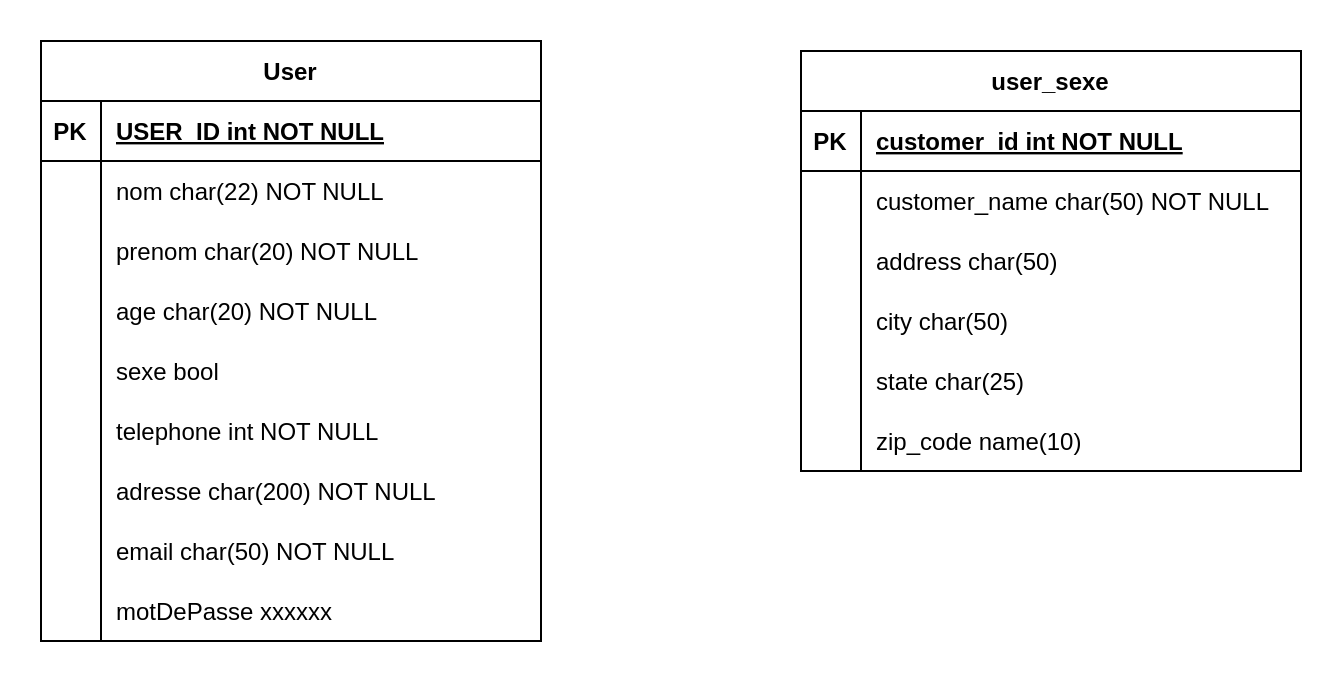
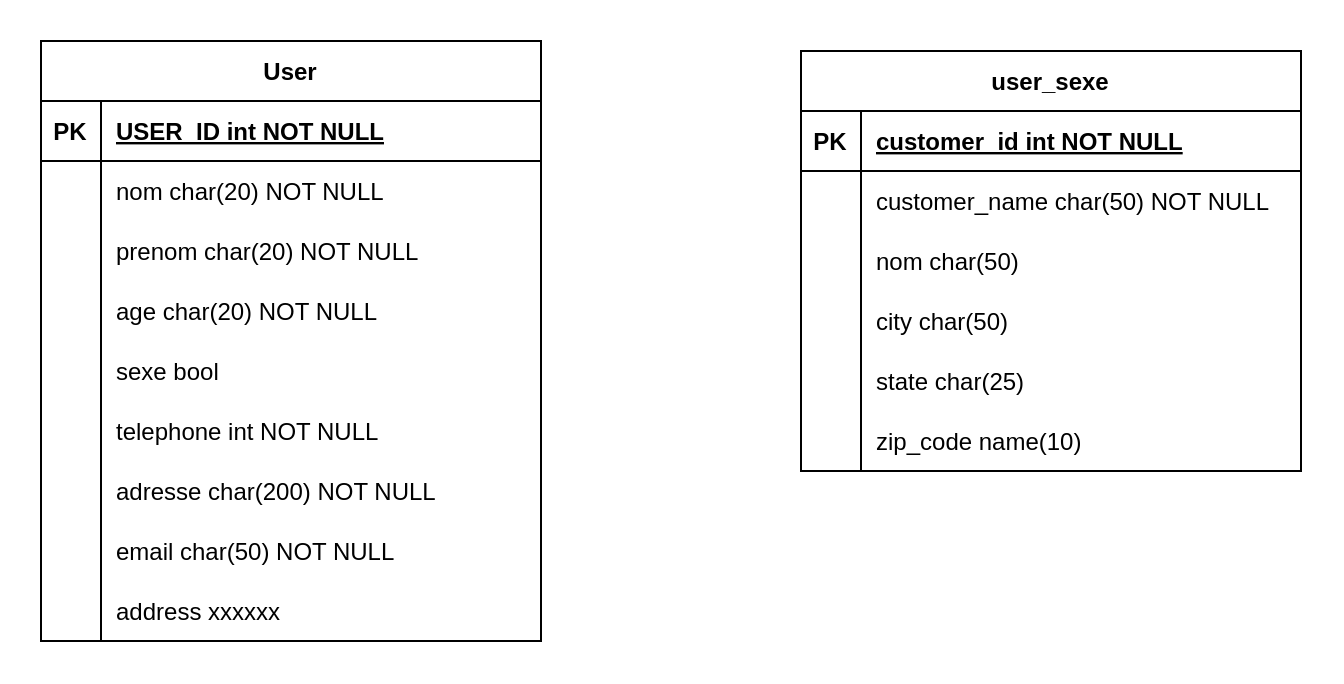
  <mxCell id="0" />
  <mxCell id="1" parent="0" />
  <mxCell id="2" value="user_sexe" style="shape=table;startSize=30;container=1;collapsible=1;childLayout=tableLayout;fixedRows=1;rowLines=0;fontStyle=1;align=center;resizeLast=1;" parent="1" vertex="1"><mxGeometry x="400" y="25" width="250" height="210.0" as="geometry" /></mxCell>
  <mxCell id="3" value="" style="shape=tableRow;horizontal=0;startSize=0;swimlaneHead=0;swimlaneBody=0;fillColor=none;collapsible=0;dropTarget=0;points=[[0,0.5],[1,0.5]];portConstraint=eastwest;strokeColor=inherit;top=0;left=0;right=0;bottom=1;" parent="2" vertex="1"><mxGeometry y="30" width="250" height="30" as="geometry" /></mxCell>
  <mxCell id="4" value="PK" style="shape=partialRectangle;overflow=hidden;connectable=0;fillColor=none;strokeColor=inherit;top=0;left=0;bottom=0;right=0;fontStyle=1;" parent="3" vertex="1"><mxGeometry width="30" height="30" as="geometry"><mxRectangle width="30" height="30" as="alternateBounds" /></mxGeometry></mxCell>
  <mxCell id="5" value="customer_id int NOT NULL " style="shape=partialRectangle;overflow=hidden;connectable=0;fillColor=none;align=left;strokeColor=inherit;top=0;left=0;bottom=0;right=0;spacingLeft=6;fontStyle=5;" parent="3" vertex="1"><mxGeometry x="30" width="220" height="30" as="geometry"><mxRectangle width="220" height="30" as="alternateBounds" /></mxGeometry></mxCell>
  <mxCell id="6" value="" style="shape=tableRow;horizontal=0;startSize=0;swimlaneHead=0;swimlaneBody=0;fillColor=none;collapsible=0;dropTarget=0;points=[[0,0.5],[1,0.5]];portConstraint=eastwest;strokeColor=inherit;top=0;left=0;right=0;bottom=0;" parent="2" vertex="1"><mxGeometry y="60" width="250" height="30" as="geometry" /></mxCell>
  <mxCell id="7" value="" style="shape=partialRectangle;overflow=hidden;connectable=0;fillColor=none;strokeColor=inherit;top=0;left=0;bottom=0;right=0;" parent="6" vertex="1"><mxGeometry width="30" height="30" as="geometry"><mxRectangle width="30" height="30" as="alternateBounds" /></mxGeometry></mxCell>
  <mxCell id="8" value="customer_name char(50) NOT NULL" style="shape=partialRectangle;overflow=hidden;connectable=0;fillColor=none;align=left;strokeColor=inherit;top=0;left=0;bottom=0;right=0;spacingLeft=6;" parent="6" vertex="1"><mxGeometry x="30" width="220" height="30" as="geometry"><mxRectangle width="220" height="30" as="alternateBounds" /></mxGeometry></mxCell>
  <mxCell id="9" value="" style="shape=tableRow;horizontal=0;startSize=0;swimlaneHead=0;swimlaneBody=0;fillColor=none;collapsible=0;dropTarget=0;points=[[0,0.5],[1,0.5]];portConstraint=eastwest;strokeColor=inherit;top=0;left=0;right=0;bottom=0;" parent="2" vertex="1"><mxGeometry y="90" width="250" height="30" as="geometry" /></mxCell>
  <mxCell id="10" value="" style="shape=partialRectangle;overflow=hidden;connectable=0;fillColor=none;strokeColor=inherit;top=0;left=0;bottom=0;right=0;" parent="9" vertex="1"><mxGeometry width="30" height="30" as="geometry"><mxRectangle width="30" height="30" as="alternateBounds" /></mxGeometry></mxCell>
- <mxCell id="11" value="address char(50)" style="shape=partialRectangle;overflow=hidden;connectable=0;fillColor=none;align=left;strokeColor=inherit;top=0;left=0;bottom=0;right=0;spacingLeft=6;" parent="9" vertex="1"><mxGeometry x="30" width="220" height="30" as="geometry"><mxRectangle width="220" height="30" as="alternateBounds" /></mxGeometry></mxCell>
+ <mxCell id="11" value="nom char(50)" style="shape=partialRectangle;overflow=hidden;connectable=0;fillColor=none;align=left;strokeColor=inherit;top=0;left=0;bottom=0;right=0;spacingLeft=6;" parent="9" vertex="1"><mxGeometry x="30" width="220" height="30" as="geometry"><mxRectangle width="220" height="30" as="alternateBounds" /></mxGeometry></mxCell>
  <mxCell id="12" value="" style="shape=tableRow;horizontal=0;startSize=0;swimlaneHead=0;swimlaneBody=0;fillColor=none;collapsible=0;dropTarget=0;points=[[0,0.5],[1,0.5]];portConstraint=eastwest;strokeColor=inherit;top=0;left=0;right=0;bottom=0;" parent="2" vertex="1"><mxGeometry y="120" width="250" height="30" as="geometry" /></mxCell>
  <mxCell id="13" value="" style="shape=partialRectangle;overflow=hidden;connectable=0;fillColor=none;strokeColor=inherit;top=0;left=0;bottom=0;right=0;" parent="12" vertex="1"><mxGeometry width="30" height="30" as="geometry"><mxRectangle width="30" height="30" as="alternateBounds" /></mxGeometry></mxCell>
  <mxCell id="14" value="city char(50)" style="shape=partialRectangle;overflow=hidden;connectable=0;fillColor=none;align=left;strokeColor=inherit;top=0;left=0;bottom=0;right=0;spacingLeft=6;" parent="12" vertex="1"><mxGeometry x="30" width="220" height="30" as="geometry"><mxRectangle width="220" height="30" as="alternateBounds" /></mxGeometry></mxCell>
  <mxCell id="15" value="" style="shape=tableRow;horizontal=0;startSize=0;swimlaneHead=0;swimlaneBody=0;fillColor=none;collapsible=0;dropTarget=0;points=[[0,0.5],[1,0.5]];portConstraint=eastwest;strokeColor=inherit;top=0;left=0;right=0;bottom=0;" parent="2" vertex="1"><mxGeometry y="150" width="250" height="30" as="geometry" /></mxCell>
  <mxCell id="16" value="" style="shape=partialRectangle;overflow=hidden;connectable=0;fillColor=none;strokeColor=inherit;top=0;left=0;bottom=0;right=0;" parent="15" vertex="1"><mxGeometry width="30" height="30" as="geometry"><mxRectangle width="30" height="30" as="alternateBounds" /></mxGeometry></mxCell>
  <mxCell id="17" value="state char(25)" style="shape=partialRectangle;overflow=hidden;connectable=0;fillColor=none;align=left;strokeColor=inherit;top=0;left=0;bottom=0;right=0;spacingLeft=6;" parent="15" vertex="1"><mxGeometry x="30" width="220" height="30" as="geometry"><mxRectangle width="220" height="30" as="alternateBounds" /></mxGeometry></mxCell>
  <mxCell id="18" value="" style="shape=tableRow;horizontal=0;startSize=0;swimlaneHead=0;swimlaneBody=0;fillColor=none;collapsible=0;dropTarget=0;points=[[0,0.5],[1,0.5]];portConstraint=eastwest;strokeColor=inherit;top=0;left=0;right=0;bottom=0;" parent="2" vertex="1"><mxGeometry y="180" width="250" height="30" as="geometry" /></mxCell>
  <mxCell id="19" value="" style="shape=partialRectangle;overflow=hidden;connectable=0;fillColor=none;strokeColor=inherit;top=0;left=0;bottom=0;right=0;" parent="18" vertex="1"><mxGeometry width="30" height="30" as="geometry"><mxRectangle width="30" height="30" as="alternateBounds" /></mxGeometry></mxCell>
  <mxCell id="20" value="zip_code name(10)" style="shape=partialRectangle;overflow=hidden;connectable=0;fillColor=none;align=left;strokeColor=inherit;top=0;left=0;bottom=0;right=0;spacingLeft=6;" parent="18" vertex="1"><mxGeometry x="30" width="220" height="30" as="geometry"><mxRectangle width="220" height="30" as="alternateBounds" /></mxGeometry></mxCell>
  <mxCell id="21" value="" style="shape=partialRectangle;overflow=hidden;connectable=0;fillColor=none;strokeColor=inherit;top=0;left=0;bottom=0;right=0;" parent="1" vertex="1"><mxGeometry x="70" y="185" width="30" height="30" as="geometry"><mxRectangle width="30" height="30" as="alternateBounds" /></mxGeometry></mxCell>
  <mxCell id="22" value="User" style="shape=table;startSize=30;container=1;collapsible=1;childLayout=tableLayout;fixedRows=1;rowLines=0;fontStyle=1;align=center;resizeLast=1;rounded=0;" parent="1" vertex="1"><mxGeometry x="20" y="20" width="250" height="300" as="geometry"><mxRectangle x="150" y="180" width="70" height="30" as="alternateBounds" /></mxGeometry></mxCell>
  <mxCell id="23" value="" style="shape=tableRow;horizontal=0;startSize=0;swimlaneHead=0;swimlaneBody=0;fillColor=none;collapsible=0;dropTarget=0;points=[[0,0.5],[1,0.5]];portConstraint=eastwest;strokeColor=inherit;top=0;left=0;right=0;bottom=1;" parent="22" vertex="1"><mxGeometry y="30" width="250" height="30" as="geometry" /></mxCell>
  <mxCell id="24" value="PK" style="shape=partialRectangle;overflow=hidden;connectable=0;fillColor=none;strokeColor=inherit;top=0;left=0;bottom=0;right=0;fontStyle=1;" parent="23" vertex="1"><mxGeometry width="30" height="30" as="geometry"><mxRectangle width="30" height="30" as="alternateBounds" /></mxGeometry></mxCell>
  <mxCell id="25" value="USER_ID int NOT NULL" style="shape=partialRectangle;overflow=hidden;connectable=0;fillColor=none;align=left;strokeColor=inherit;top=0;left=0;bottom=0;right=0;spacingLeft=6;fontStyle=5;" parent="23" vertex="1"><mxGeometry x="30" width="220" height="30" as="geometry"><mxRectangle width="220" height="30" as="alternateBounds" /></mxGeometry></mxCell>
  <mxCell id="26" value="" style="shape=tableRow;horizontal=0;startSize=0;swimlaneHead=0;swimlaneBody=0;fillColor=none;collapsible=0;dropTarget=0;points=[[0,0.5],[1,0.5]];portConstraint=eastwest;strokeColor=inherit;top=0;left=0;right=0;bottom=0;" parent="22" vertex="1"><mxGeometry y="60" width="250" height="30" as="geometry" /></mxCell>
  <mxCell id="27" value="" style="shape=partialRectangle;overflow=hidden;connectable=0;fillColor=none;strokeColor=inherit;top=0;left=0;bottom=0;right=0;" parent="26" vertex="1"><mxGeometry width="30" height="30" as="geometry"><mxRectangle width="30" height="30" as="alternateBounds" /></mxGeometry></mxCell>
- <mxCell id="28" value="nom char(22) NOT NULL" style="shape=partialRectangle;overflow=hidden;connectable=0;fillColor=none;align=left;strokeColor=inherit;top=0;left=0;bottom=0;right=0;spacingLeft=6;" parent="26" vertex="1"><mxGeometry x="30" width="220" height="30" as="geometry"><mxRectangle width="220" height="30" as="alternateBounds" /></mxGeometry></mxCell>
+ <mxCell id="28" value="nom char(20) NOT NULL" style="shape=partialRectangle;overflow=hidden;connectable=0;fillColor=none;align=left;strokeColor=inherit;top=0;left=0;bottom=0;right=0;spacingLeft=6;" parent="26" vertex="1"><mxGeometry x="30" width="220" height="30" as="geometry"><mxRectangle width="220" height="30" as="alternateBounds" /></mxGeometry></mxCell>
  <mxCell id="29" style="shape=tableRow;horizontal=0;startSize=0;swimlaneHead=0;swimlaneBody=0;fillColor=none;collapsible=0;dropTarget=0;points=[[0,0.5],[1,0.5]];portConstraint=eastwest;strokeColor=inherit;top=0;left=0;right=0;bottom=0;" parent="22" vertex="1"><mxGeometry y="90" width="250" height="30" as="geometry" /></mxCell>
  <mxCell id="30" style="shape=partialRectangle;overflow=hidden;connectable=0;fillColor=none;strokeColor=inherit;top=0;left=0;bottom=0;right=0;" parent="29" vertex="1"><mxGeometry width="30" height="30" as="geometry"><mxRectangle width="30" height="30" as="alternateBounds" /></mxGeometry></mxCell>
  <mxCell id="31" value="prenom char(20) NOT NULL" style="shape=partialRectangle;overflow=hidden;connectable=0;fillColor=none;align=left;strokeColor=inherit;top=0;left=0;bottom=0;right=0;spacingLeft=6;" parent="29" vertex="1"><mxGeometry x="30" width="220" height="30" as="geometry"><mxRectangle width="220" height="30" as="alternateBounds" /></mxGeometry></mxCell>
  <mxCell id="32" value="" style="shape=tableRow;horizontal=0;startSize=0;swimlaneHead=0;swimlaneBody=0;fillColor=none;collapsible=0;dropTarget=0;points=[[0,0.5],[1,0.5]];portConstraint=eastwest;strokeColor=inherit;top=0;left=0;right=0;bottom=0;" parent="22" vertex="1"><mxGeometry y="120" width="250" height="30" as="geometry" /></mxCell>
  <mxCell id="33" value="" style="shape=partialRectangle;overflow=hidden;connectable=0;fillColor=none;strokeColor=inherit;top=0;left=0;bottom=0;right=0;" parent="32" vertex="1"><mxGeometry width="30" height="30" as="geometry"><mxRectangle width="30" height="30" as="alternateBounds" /></mxGeometry></mxCell>
  <mxCell id="34" value="age char(20) NOT NULL" style="shape=partialRectangle;overflow=hidden;connectable=0;fillColor=none;align=left;strokeColor=inherit;top=0;left=0;bottom=0;right=0;spacingLeft=6;" parent="32" vertex="1"><mxGeometry x="30" width="220" height="30" as="geometry"><mxRectangle width="220" height="30" as="alternateBounds" /></mxGeometry></mxCell>
  <mxCell id="35" style="shape=tableRow;horizontal=0;startSize=0;swimlaneHead=0;swimlaneBody=0;fillColor=none;collapsible=0;dropTarget=0;points=[[0,0.5],[1,0.5]];portConstraint=eastwest;strokeColor=inherit;top=0;left=0;right=0;bottom=0;" parent="22" vertex="1"><mxGeometry y="150" width="250" height="30" as="geometry" /></mxCell>
  <mxCell id="36" style="shape=partialRectangle;overflow=hidden;connectable=0;fillColor=none;strokeColor=inherit;top=0;left=0;bottom=0;right=0;" parent="35" vertex="1"><mxGeometry width="30" height="30" as="geometry"><mxRectangle width="30" height="30" as="alternateBounds" /></mxGeometry></mxCell>
  <mxCell id="37" value="sexe bool " style="shape=partialRectangle;overflow=hidden;connectable=0;fillColor=none;align=left;strokeColor=inherit;top=0;left=0;bottom=0;right=0;spacingLeft=6;" parent="35" vertex="1"><mxGeometry x="30" width="220" height="30" as="geometry"><mxRectangle width="220" height="30" as="alternateBounds" /></mxGeometry></mxCell>
  <mxCell id="38" style="shape=tableRow;horizontal=0;startSize=0;swimlaneHead=0;swimlaneBody=0;fillColor=none;collapsible=0;dropTarget=0;points=[[0,0.5],[1,0.5]];portConstraint=eastwest;strokeColor=inherit;top=0;left=0;right=0;bottom=0;" parent="22" vertex="1"><mxGeometry y="180" width="250" height="30" as="geometry" /></mxCell>
  <mxCell id="39" style="shape=partialRectangle;overflow=hidden;connectable=0;fillColor=none;strokeColor=inherit;top=0;left=0;bottom=0;right=0;" parent="38" vertex="1"><mxGeometry width="30" height="30" as="geometry"><mxRectangle width="30" height="30" as="alternateBounds" /></mxGeometry></mxCell>
  <mxCell id="40" value="telephone int NOT NULL" style="shape=partialRectangle;overflow=hidden;connectable=0;fillColor=none;align=left;strokeColor=inherit;top=0;left=0;bottom=0;right=0;spacingLeft=6;" parent="38" vertex="1"><mxGeometry x="30" width="220" height="30" as="geometry"><mxRectangle width="220" height="30" as="alternateBounds" /></mxGeometry></mxCell>
  <mxCell id="41" style="shape=tableRow;horizontal=0;startSize=0;swimlaneHead=0;swimlaneBody=0;fillColor=none;collapsible=0;dropTarget=0;points=[[0,0.5],[1,0.5]];portConstraint=eastwest;strokeColor=inherit;top=0;left=0;right=0;bottom=0;" parent="22" vertex="1"><mxGeometry y="210" width="250" height="30" as="geometry" /></mxCell>
  <mxCell id="42" style="shape=partialRectangle;overflow=hidden;connectable=0;fillColor=none;strokeColor=inherit;top=0;left=0;bottom=0;right=0;" parent="41" vertex="1"><mxGeometry width="30" height="30" as="geometry"><mxRectangle width="30" height="30" as="alternateBounds" /></mxGeometry></mxCell>
  <mxCell id="43" value="adresse char(200) NOT NULL" style="shape=partialRectangle;overflow=hidden;connectable=0;fillColor=none;align=left;strokeColor=inherit;top=0;left=0;bottom=0;right=0;spacingLeft=6;" parent="41" vertex="1"><mxGeometry x="30" width="220" height="30" as="geometry"><mxRectangle width="220" height="30" as="alternateBounds" /></mxGeometry></mxCell>
  <mxCell id="44" style="shape=tableRow;horizontal=0;startSize=0;swimlaneHead=0;swimlaneBody=0;fillColor=none;collapsible=0;dropTarget=0;points=[[0,0.5],[1,0.5]];portConstraint=eastwest;strokeColor=inherit;top=0;left=0;right=0;bottom=0;" parent="22" vertex="1"><mxGeometry y="240" width="250" height="30" as="geometry" /></mxCell>
  <mxCell id="45" style="shape=partialRectangle;overflow=hidden;connectable=0;fillColor=none;strokeColor=inherit;top=0;left=0;bottom=0;right=0;" parent="44" vertex="1"><mxGeometry width="30" height="30" as="geometry"><mxRectangle width="30" height="30" as="alternateBounds" /></mxGeometry></mxCell>
  <mxCell id="46" value="email char(50) NOT NULL" style="shape=partialRectangle;overflow=hidden;connectable=0;fillColor=none;align=left;strokeColor=inherit;top=0;left=0;bottom=0;right=0;spacingLeft=6;" parent="44" vertex="1"><mxGeometry x="30" width="220" height="30" as="geometry"><mxRectangle width="220" height="30" as="alternateBounds" /></mxGeometry></mxCell>
  <mxCell id="47" style="shape=tableRow;horizontal=0;startSize=0;swimlaneHead=0;swimlaneBody=0;fillColor=none;collapsible=0;dropTarget=0;points=[[0,0.5],[1,0.5]];portConstraint=eastwest;strokeColor=inherit;top=0;left=0;right=0;bottom=0;" parent="22" vertex="1"><mxGeometry y="270" width="250" height="30" as="geometry" /></mxCell>
  <mxCell id="48" style="shape=partialRectangle;overflow=hidden;connectable=0;fillColor=none;strokeColor=inherit;top=0;left=0;bottom=0;right=0;" parent="47" vertex="1"><mxGeometry width="30" height="30" as="geometry"><mxRectangle width="30" height="30" as="alternateBounds" /></mxGeometry></mxCell>
- <mxCell id="49" value="motDePasse xxxxxx" style="shape=partialRectangle;overflow=hidden;connectable=0;fillColor=none;align=left;strokeColor=inherit;top=0;left=0;bottom=0;right=0;spacingLeft=6;" parent="47" vertex="1"><mxGeometry x="30" width="220" height="30" as="geometry"><mxRectangle width="220" height="30" as="alternateBounds" /></mxGeometry></mxCell>
+ <mxCell id="49" value="address xxxxxx" style="shape=partialRectangle;overflow=hidden;connectable=0;fillColor=none;align=left;strokeColor=inherit;top=0;left=0;bottom=0;right=0;spacingLeft=6;" parent="47" vertex="1"><mxGeometry x="30" width="220" height="30" as="geometry"><mxRectangle width="220" height="30" as="alternateBounds" /></mxGeometry></mxCell>
